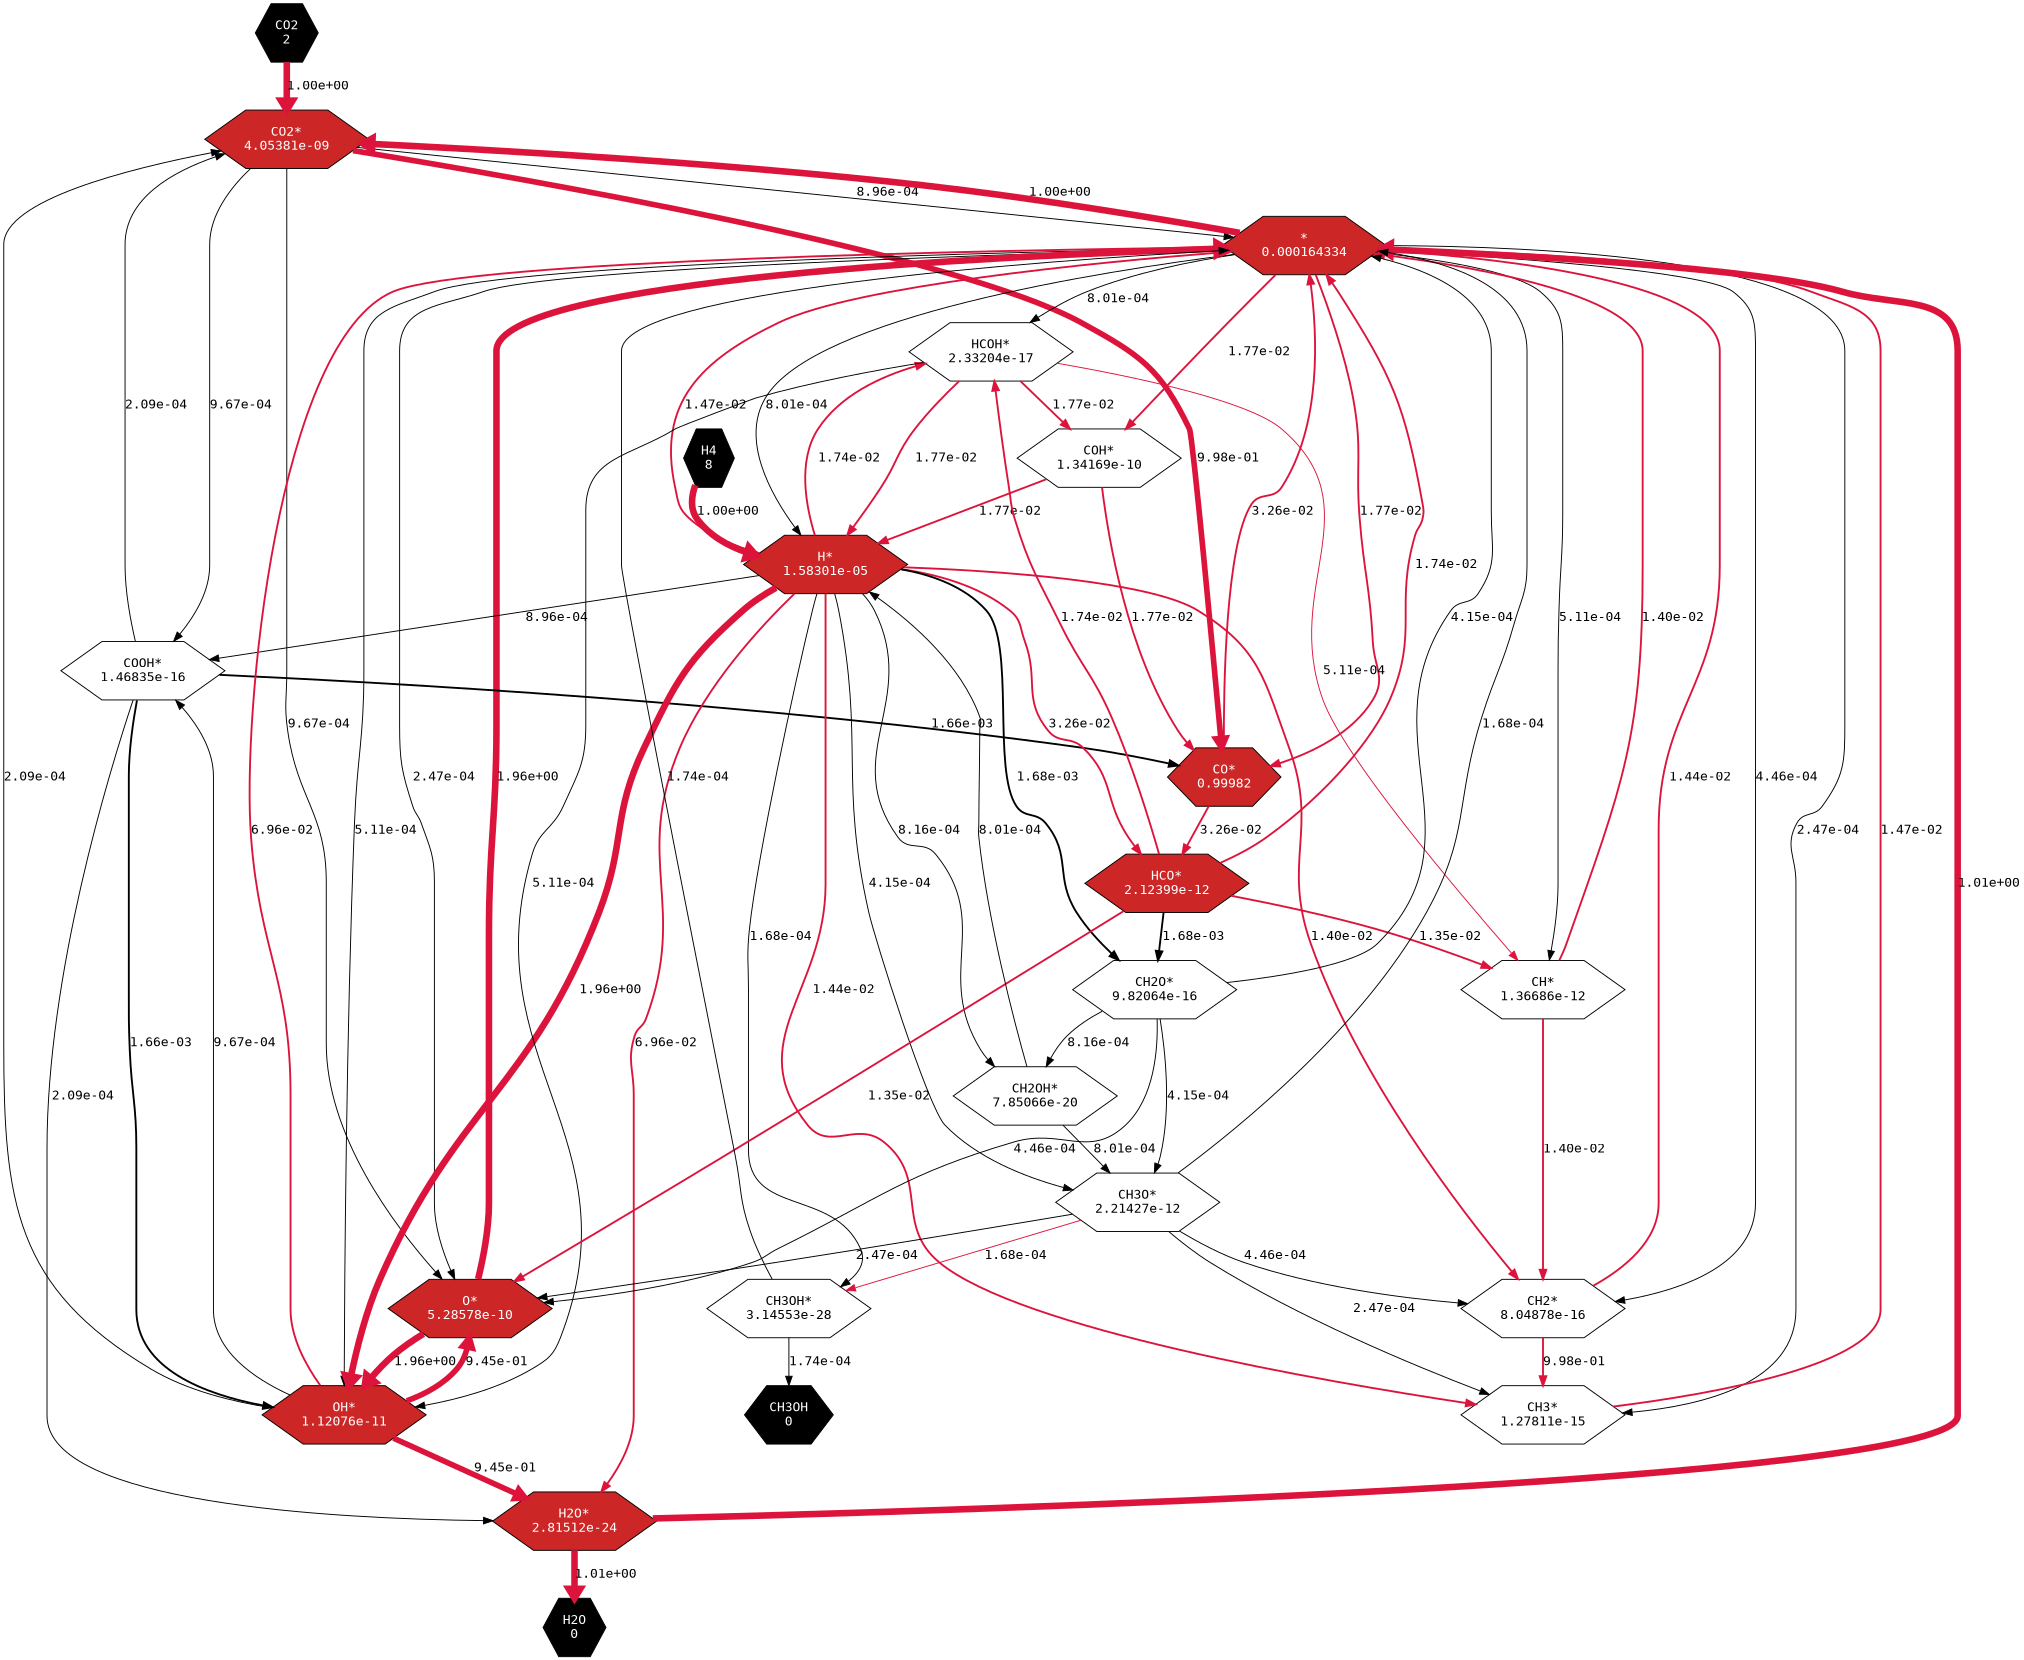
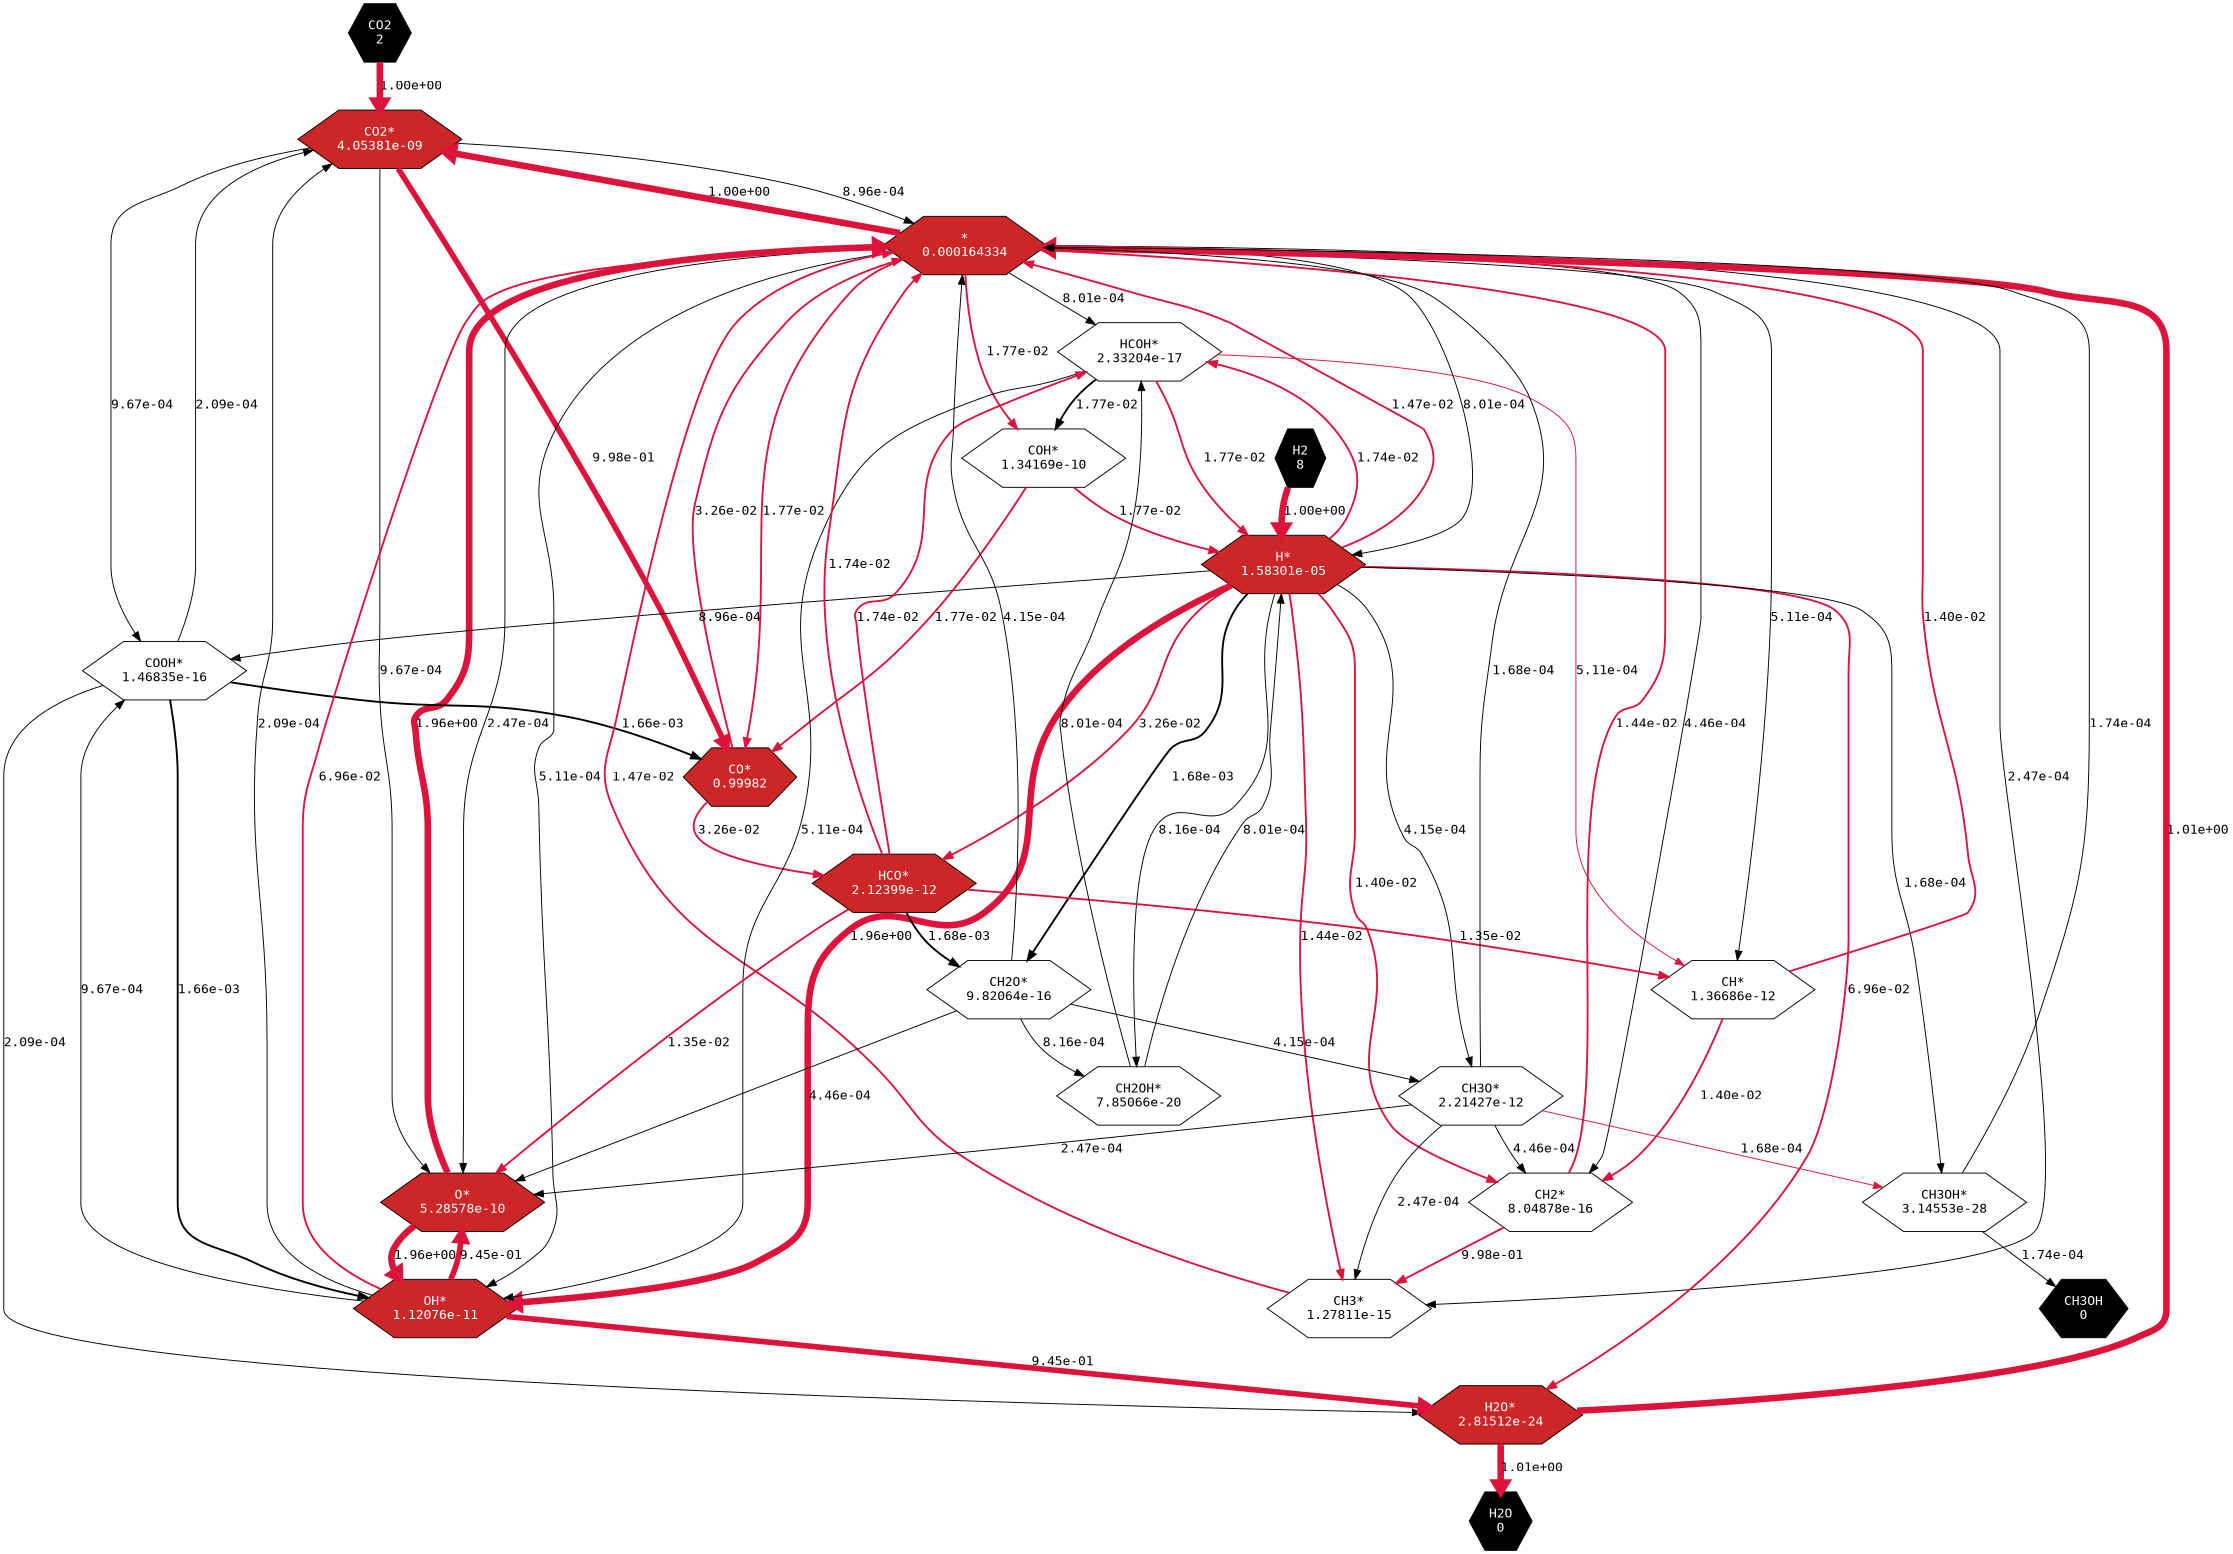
  strict digraph {
    rankdir=TB
    root=CO2
    node [fontcolor=white fontname=monospace shape=hexagon style=filled]
    edge [color=crimson fontname=monospace penwidth=1]
    n1 [fillcolor=black label="CO2\n2"]
    n2 [fillcolor=firebrick3 label="CO2*\n4.05381e-09"]
    n3 [fillcolor=firebrick3 label="*\n0.000164334"]
    n4 [fillcolor=firebrick3 label="CO*\n0.99982"]
    n5 [fillcolor=firebrick3 label="O*\n5.28578e-10"]
    n6 [label="COOH*\n1.46835e-16" fontcolor="" style=""]
    n7 [fillcolor=firebrick3 label="H*\n1.58301e-05"]
    n8 [fillcolor=firebrick3 label="OH*\n1.12076e-11"]
    n9 [label="CH*\n1.36686e-12" fontcolor="" style=""]
    n10 [label="COH*\n1.34169e-10" fontcolor="" style=""]
    n11 [label="CH2*\n8.04878e-16" fontcolor="" style=""]
    n12 [label="CH3*\n1.27811e-15" fontcolor="" style=""]
    n13 [label="HCOH*\n2.33204e-17" fontcolor="" style=""]
    n14 [fillcolor=firebrick3 label="HCO*\n2.12399e-12"]
    n15 [fillcolor=firebrick3 label="H2O*\n2.81512e-24"]
    n16 [label="CH2O*\n9.82064e-16" fontcolor="" style=""]
    n17 [label="CH2OH*\n7.85066e-20" fontcolor="" style=""]
    n18 [label="CH3O*\n2.21427e-12" fontcolor="" style=""]
    n19 [label="CH3OH*\n3.14553e-28" fontcolor="" style=""]
-   n20 [fillcolor=black label="H4\n8"]
+   n20 [fillcolor=black label="H2\n8"]
    n21 [fillcolor=black label="H2O\n0"]
    n22 [fillcolor=black label="CH3OH\n0"]
    n1 -> n2 [label="1.00e+00" penwidth=7]
    n2 -> n3 [color=black label="8.96e-04"]
    n2 -> n4 [label="9.98e-01" penwidth=6]
    n2 -> n5 [color=black label="9.67e-04"]
    n2 -> n6 [color=black label="9.67e-04"]
    n3 -> n2 [label="1.00e+00" penwidth=7]
    n3 -> n4 [label="1.77e-02" penwidth=2]
    n3 -> n5 [color=black label="2.47e-04"]
    n3 -> n7 [color=black label="8.01e-04"]
    n3 -> n8 [color=black label="5.11e-04"]
    n3 -> n9 [color=black label="5.11e-04"]
    n3 -> n10 [label="1.77e-02" penwidth=2]
    n3 -> n11 [color=black label="4.46e-04"]
    n3 -> n12 [color=black label="2.47e-04"]
    n3 -> n13 [color=black label="8.01e-04"]
    n4 -> n3 [label="3.26e-02" penwidth=2]
    n4 -> n14 [label="3.26e-02" penwidth=2]
    n5 -> n3 [label="1.96e+00" penwidth=7]
    n5 -> n8 [label="1.96e+00" penwidth=7]
    n6 -> n2 [color=black label="2.09e-04"]
    n6 -> n4 [color=black label="1.66e-03" penwidth=2]
    n6 -> n8 [color=black label="1.66e-03" penwidth=2]
    n6 -> n15 [color=black label="2.09e-04"]
    n7 -> n3 [label="1.47e-02" penwidth=2]
    n7 -> n6 [color=black label="8.96e-04"]
    n7 -> n8 [label="1.96e+00" penwidth=7]
    n7 -> n11 [label="1.40e-02" penwidth=2]
    n7 -> n12 [label="1.44e-02" penwidth=2]
    n7 -> n13 [label="1.74e-02" penwidth=2]
    n7 -> n14 [label="3.26e-02" penwidth=2]
    n7 -> n15 [label="6.96e-02" penwidth=2]
    n7 -> n16 [color=black label="1.68e-03" penwidth=2]
    n7 -> n17 [color=black label="8.16e-04"]
    n7 -> n18 [color=black label="4.15e-04"]
    n7 -> n19 [color=black label="1.68e-04"]
    n8 -> n2 [color=black label="2.09e-04"]
    n8 -> n3 [label="6.96e-02" penwidth=2]
    n8 -> n5 [label="9.45e-01" penwidth=6]
    n8 -> n6 [color=black label="9.67e-04"]
    n8 -> n15 [label="9.45e-01" penwidth=6]
    n9 -> n3 [label="1.40e-02" penwidth=2]
    n9 -> n11 [label="1.40e-02" penwidth=2]
    n10 -> n4 [label="1.77e-02" penwidth=2]
    n10 -> n7 [label="1.77e-02" penwidth=2]
    n11 -> n3 [label="1.44e-02" penwidth=2]
    n11 -> n12 [label="9.98e-01" penwidth=2]
    n12 -> n3 [label="1.47e-02" penwidth=2]
    n13 -> n7 [label="1.77e-02" penwidth=2]
    n13 -> n8 [color=black label="5.11e-04"]
    n13 -> n9 [label="5.11e-04"]
-   n13 -> n10 [label="1.77e-02" penwidth=2]
+   n13 -> n10 [color=black label="1.77e-02" penwidth=2]
    n14 -> n3 [label="1.74e-02" penwidth=2]
    n14 -> n5 [label="1.35e-02" penwidth=2]
    n14 -> n9 [label="1.35e-02" penwidth=2]
    n14 -> n13 [label="1.74e-02" penwidth=2]
    n14 -> n16 [color=black label="1.68e-03" penwidth=2]
    n15 -> n3 [label="1.01e+00" penwidth=7]
    n15 -> n21 [label="1.01e+00" penwidth=7]
    n16 -> n3 [color=black label="4.15e-04"]
    n16 -> n5 [color=black label="4.46e-04"]
    n16 -> n17 [color=black label="8.16e-04"]
    n16 -> n18 [color=black label="4.15e-04"]
    n17 -> n7 [color=black label="8.01e-04"]
-   n17 -> n18 [color=black label="8.01e-04"]
+   n17 -> n13 [color=black label="8.01e-04"]
    n18 -> n3 [color=black label="1.68e-04"]
    n18 -> n5 [color=black label="2.47e-04"]
    n18 -> n11 [color=black label="4.46e-04"]
    n18 -> n12 [color=black label="2.47e-04"]
    n18 -> n19 [label="1.68e-04"]
    n19 -> n3 [color=black label="1.74e-04"]
    n19 -> n22 [color=black label="1.74e-04"]
    n20 -> n7 [label="1.00e+00" penwidth=7]
  }
